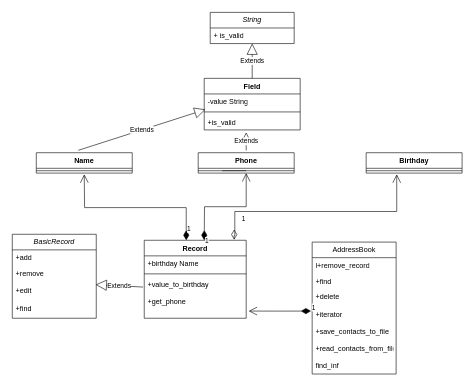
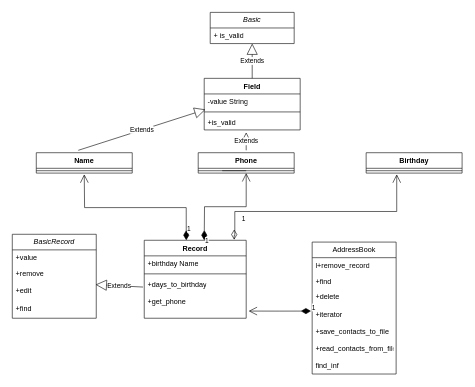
  <mxCell id="0" />
  <mxCell id="1" parent="0" />
  <mxCell id="2" value="Field" style="swimlane;fontStyle=1;align=center;verticalAlign=top;childLayout=stackLayout;horizontal=1;startSize=26;horizontalStack=0;resizeParent=1;resizeParentMax=0;resizeLast=0;collapsible=1;marginBottom=0;whiteSpace=wrap;html=1;" parent="1" vertex="1"><mxGeometry x="340" y="130" width="160" height="86" as="geometry" /></mxCell>
  <mxCell id="3" value="-value String" style="text;strokeColor=none;fillColor=none;align=left;verticalAlign=top;spacingLeft=4;spacingRight=4;overflow=hidden;rotatable=0;points=[[0,0.5],[1,0.5]];portConstraint=eastwest;whiteSpace=wrap;html=1;" parent="2" vertex="1"><mxGeometry y="26" width="160" height="26" as="geometry" /></mxCell>
  <mxCell id="4" value="" style="line;strokeWidth=1;fillColor=none;align=left;verticalAlign=middle;spacingTop=-1;spacingLeft=3;spacingRight=3;rotatable=0;labelPosition=right;points=[];portConstraint=eastwest;strokeColor=inherit;" parent="2" vertex="1"><mxGeometry y="52" width="160" height="8" as="geometry" /></mxCell>
  <mxCell id="5" value="+is_valid" style="text;strokeColor=none;fillColor=none;align=left;verticalAlign=top;spacingLeft=4;spacingRight=4;overflow=hidden;rotatable=0;points=[[0,0.5],[1,0.5]];portConstraint=eastwest;whiteSpace=wrap;html=1;" parent="2" vertex="1"><mxGeometry y="60" width="160" height="26" as="geometry" /></mxCell>
- <mxCell id="6" value="&lt;i&gt;String&lt;/i&gt;" style="swimlane;fontStyle=0;childLayout=stackLayout;horizontal=1;startSize=26;fillColor=none;horizontalStack=0;resizeParent=1;resizeParentMax=0;resizeLast=0;collapsible=1;marginBottom=0;whiteSpace=wrap;html=1;" parent="1" vertex="1"><mxGeometry x="350" y="20" width="140" height="52" as="geometry" /></mxCell>
+ <mxCell id="6" value="&lt;i&gt;Basic&lt;/i&gt;" style="swimlane;fontStyle=0;childLayout=stackLayout;horizontal=1;startSize=26;fillColor=none;horizontalStack=0;resizeParent=1;resizeParentMax=0;resizeLast=0;collapsible=1;marginBottom=0;whiteSpace=wrap;html=1;" parent="1" vertex="1"><mxGeometry x="350" y="20" width="140" height="52" as="geometry" /></mxCell>
  <mxCell id="7" value="+ is_valid" style="text;strokeColor=none;fillColor=none;align=left;verticalAlign=top;spacingLeft=4;spacingRight=4;overflow=hidden;rotatable=0;points=[[0,0.5],[1,0.5]];portConstraint=eastwest;whiteSpace=wrap;html=1;" parent="6" vertex="1"><mxGeometry y="26" width="140" height="26" as="geometry" /></mxCell>
  <mxCell id="8" value="&lt;i&gt;BasicRecord&lt;/i&gt;" style="swimlane;fontStyle=0;childLayout=stackLayout;horizontal=1;startSize=26;fillColor=none;horizontalStack=0;resizeParent=1;resizeParentMax=0;resizeLast=0;collapsible=1;marginBottom=0;whiteSpace=wrap;html=1;" parent="1" vertex="1"><mxGeometry x="20" y="390" width="140" height="140" as="geometry" /></mxCell>
- <mxCell id="9" value="+add" style="text;strokeColor=none;fillColor=none;align=left;verticalAlign=top;spacingLeft=4;spacingRight=4;overflow=hidden;rotatable=0;points=[[0,0.5],[1,0.5]];portConstraint=eastwest;whiteSpace=wrap;html=1;" parent="8" vertex="1"><mxGeometry y="26" width="140" height="26" as="geometry" /></mxCell>
+ <mxCell id="9" value="+value" style="text;strokeColor=none;fillColor=none;align=left;verticalAlign=top;spacingLeft=4;spacingRight=4;overflow=hidden;rotatable=0;points=[[0,0.5],[1,0.5]];portConstraint=eastwest;whiteSpace=wrap;html=1;" parent="8" vertex="1"><mxGeometry y="26" width="140" height="26" as="geometry" /></mxCell>
  <mxCell id="10" value="+remove&lt;br&gt;&lt;br&gt;+edit&lt;br&gt;&lt;br&gt;+find" style="text;strokeColor=none;fillColor=none;align=left;verticalAlign=top;spacingLeft=4;spacingRight=4;overflow=hidden;rotatable=0;points=[[0,0.5],[1,0.5]];portConstraint=eastwest;whiteSpace=wrap;html=1;" parent="8" vertex="1"><mxGeometry y="52" width="140" height="88" as="geometry" /></mxCell>
  <mxCell id="11" value="" style="line;strokeWidth=1;fillColor=none;align=left;verticalAlign=middle;spacingTop=-1;spacingLeft=3;spacingRight=3;rotatable=0;labelPosition=right;points=[];portConstraint=eastwest;strokeColor=inherit;" parent="1" vertex="1"><mxGeometry x="370" y="280" width="40" height="8" as="geometry" /></mxCell>
  <mxCell id="12" value="Name" style="swimlane;fontStyle=1;align=center;verticalAlign=top;childLayout=stackLayout;horizontal=1;startSize=26;horizontalStack=0;resizeParent=1;resizeParentMax=0;resizeLast=0;collapsible=1;marginBottom=0;whiteSpace=wrap;html=1;" parent="1" vertex="1"><mxGeometry x="60" y="254" width="160" height="34" as="geometry" /></mxCell>
  <mxCell id="13" value="" style="line;strokeWidth=1;fillColor=none;align=left;verticalAlign=middle;spacingTop=-1;spacingLeft=3;spacingRight=3;rotatable=0;labelPosition=right;points=[];portConstraint=eastwest;strokeColor=inherit;" parent="12" vertex="1"><mxGeometry y="26" width="160" height="8" as="geometry" /></mxCell>
  <mxCell id="14" value="Phone" style="swimlane;fontStyle=1;align=center;verticalAlign=top;childLayout=stackLayout;horizontal=1;startSize=26;horizontalStack=0;resizeParent=1;resizeParentMax=0;resizeLast=0;collapsible=1;marginBottom=0;whiteSpace=wrap;html=1;" parent="1" vertex="1"><mxGeometry x="330" y="254" width="160" height="34" as="geometry" /></mxCell>
  <mxCell id="15" value="" style="line;strokeWidth=1;fillColor=none;align=left;verticalAlign=middle;spacingTop=-1;spacingLeft=3;spacingRight=3;rotatable=0;labelPosition=right;points=[];portConstraint=eastwest;strokeColor=inherit;" parent="14" vertex="1"><mxGeometry y="26" width="160" height="8" as="geometry" /></mxCell>
  <mxCell id="16" value="Birthday" style="swimlane;fontStyle=1;align=center;verticalAlign=top;childLayout=stackLayout;horizontal=1;startSize=26;horizontalStack=0;resizeParent=1;resizeParentMax=0;resizeLast=0;collapsible=1;marginBottom=0;whiteSpace=wrap;html=1;" parent="1" vertex="1"><mxGeometry x="610" y="254" width="160" height="34" as="geometry" /></mxCell>
  <mxCell id="17" value="" style="line;strokeWidth=1;fillColor=none;align=left;verticalAlign=middle;spacingTop=-1;spacingLeft=3;spacingRight=3;rotatable=0;labelPosition=right;points=[];portConstraint=eastwest;strokeColor=inherit;" parent="16" vertex="1"><mxGeometry y="26" width="160" height="8" as="geometry" /></mxCell>
  <mxCell id="18" value="Record" style="swimlane;fontStyle=1;align=center;verticalAlign=top;childLayout=stackLayout;horizontal=1;startSize=26;horizontalStack=0;resizeParent=1;resizeParentMax=0;resizeLast=0;collapsible=1;marginBottom=0;whiteSpace=wrap;html=1;" parent="1" vertex="1"><mxGeometry x="240" y="400" width="170" height="130" as="geometry" /></mxCell>
  <mxCell id="19" value="+birthday Name" style="text;strokeColor=none;fillColor=none;align=left;verticalAlign=top;spacingLeft=4;spacingRight=4;overflow=hidden;rotatable=0;points=[[0,0.5],[1,0.5]];portConstraint=eastwest;whiteSpace=wrap;html=1;" parent="18" vertex="1"><mxGeometry y="26" width="170" height="26" as="geometry" /></mxCell>
  <mxCell id="20" value="" style="line;strokeWidth=1;fillColor=none;align=left;verticalAlign=middle;spacingTop=-1;spacingLeft=3;spacingRight=3;rotatable=0;labelPosition=right;points=[];portConstraint=eastwest;strokeColor=inherit;" parent="18" vertex="1"><mxGeometry y="52" width="170" height="8" as="geometry" /></mxCell>
- <mxCell id="21" value="+value_to_birthday&lt;br&gt;&lt;br&gt;+get_phone" style="text;strokeColor=none;fillColor=none;align=left;verticalAlign=top;spacingLeft=4;spacingRight=4;overflow=hidden;rotatable=0;points=[[0,0.5],[1,0.5]];portConstraint=eastwest;whiteSpace=wrap;html=1;" parent="18" vertex="1"><mxGeometry y="60" width="170" height="70" as="geometry" /></mxCell>
+ <mxCell id="21" value="+days_to_birthday&lt;br&gt;&lt;br&gt;+get_phone" style="text;strokeColor=none;fillColor=none;align=left;verticalAlign=top;spacingLeft=4;spacingRight=4;overflow=hidden;rotatable=0;points=[[0,0.5],[1,0.5]];portConstraint=eastwest;whiteSpace=wrap;html=1;" parent="18" vertex="1"><mxGeometry y="60" width="170" height="70" as="geometry" /></mxCell>
  <mxCell id="22" value="1" style="endArrow=open;html=1;endSize=12;startArrow=diamondThin;startSize=14;startFill=1;edgeStyle=orthogonalEdgeStyle;align=left;verticalAlign=bottom;rounded=0;exitX=0.412;exitY=0;exitDx=0;exitDy=0;exitPerimeter=0;" parent="1" source="18" edge="1"><mxGeometry x="-0.931" relative="1" as="geometry"><mxPoint x="300" y="370" as="sourcePoint" /><mxPoint x="140" y="290" as="targetPoint" /><mxPoint as="offset" /></mxGeometry></mxCell>
  <mxCell id="23" value="1" style="endArrow=open;html=1;endSize=12;startArrow=diamondThin;startSize=14;startFill=1;edgeStyle=orthogonalEdgeStyle;align=left;verticalAlign=bottom;rounded=0;entryX=0.5;entryY=1;entryDx=0;entryDy=0;" parent="1" target="14" edge="1"><mxGeometry x="-1" y="-10" relative="1" as="geometry"><mxPoint x="340" y="400" as="sourcePoint" /><mxPoint x="500" y="390" as="targetPoint" /><mxPoint x="-10" y="10" as="offset" /></mxGeometry></mxCell>
  <mxCell id="24" value="1" style="endArrow=open;html=1;endSize=12;startArrow=diamondThin;startSize=14;startFill=0;edgeStyle=orthogonalEdgeStyle;align=left;verticalAlign=bottom;rounded=0;" parent="1" edge="1"><mxGeometry x="-0.847" y="-10" relative="1" as="geometry"><mxPoint x="390" y="382" as="sourcePoint" /><mxPoint x="661" y="290" as="targetPoint" /><Array as="points"><mxPoint x="390" y="392" /><mxPoint x="391" y="392" /><mxPoint x="391" y="352" /><mxPoint x="661" y="352" /></Array><mxPoint as="offset" /></mxGeometry></mxCell>
  <mxCell id="25" value="AddressBook" style="swimlane;fontStyle=0;childLayout=stackLayout;horizontal=1;startSize=26;fillColor=none;horizontalStack=0;resizeParent=1;resizeParentMax=0;resizeLast=0;collapsible=1;marginBottom=0;whiteSpace=wrap;html=1;" parent="1" vertex="1"><mxGeometry x="520" y="403" width="140" height="220" as="geometry" /></mxCell>
  <mxCell id="26" value="l+remove_record" style="text;strokeColor=none;fillColor=none;align=left;verticalAlign=top;spacingLeft=4;spacingRight=4;overflow=hidden;rotatable=0;points=[[0,0.5],[1,0.5]];portConstraint=eastwest;whiteSpace=wrap;html=1;" parent="25" vertex="1"><mxGeometry y="26" width="140" height="26" as="geometry" /></mxCell>
  <mxCell id="27" value="+find" style="text;strokeColor=none;fillColor=none;align=left;verticalAlign=top;spacingLeft=4;spacingRight=4;overflow=hidden;rotatable=0;points=[[0,0.5],[1,0.5]];portConstraint=eastwest;whiteSpace=wrap;html=1;" parent="25" vertex="1"><mxGeometry y="52" width="140" height="26" as="geometry" /></mxCell>
  <mxCell id="28" value="+delete&lt;br&gt;&lt;br&gt;+iterator&lt;br&gt;&lt;br&gt;+save_contacts_to_file&lt;br&gt;&lt;br&gt;+read_contacts_from_file&lt;br&gt;&lt;br&gt;find_inf" style="text;strokeColor=none;fillColor=none;align=left;verticalAlign=top;spacingLeft=4;spacingRight=4;overflow=hidden;rotatable=0;points=[[0,0.5],[1,0.5]];portConstraint=eastwest;whiteSpace=wrap;html=1;" parent="25" vertex="1"><mxGeometry y="78" width="140" height="142" as="geometry" /></mxCell>
  <mxCell id="29" value="1" style="endArrow=open;html=1;endSize=12;startArrow=diamondThin;startSize=14;startFill=1;edgeStyle=orthogonalEdgeStyle;align=left;verticalAlign=bottom;rounded=0;exitX=-0.014;exitY=0.261;exitDx=0;exitDy=0;exitPerimeter=0;entryX=1.024;entryY=0.829;entryDx=0;entryDy=0;entryPerimeter=0;" parent="1" source="28" target="21" edge="1"><mxGeometry x="-1" y="3" relative="1" as="geometry"><mxPoint x="310" y="380" as="sourcePoint" /><mxPoint x="420" y="470" as="targetPoint" /></mxGeometry></mxCell>
  <mxCell id="30" value="Extends" style="endArrow=block;endSize=16;endFill=0;html=1;rounded=0;entryX=0.013;entryY=1;entryDx=0;entryDy=0;entryPerimeter=0;" parent="1" target="3" edge="1"><mxGeometry width="160" relative="1" as="geometry"><mxPoint x="130" y="250" as="sourcePoint" /><mxPoint x="400" y="220" as="targetPoint" /></mxGeometry></mxCell>
  <mxCell id="31" value="Extends" style="endArrow=block;endSize=16;endFill=0;html=1;rounded=0;exitX=0.5;exitY=0;exitDx=0;exitDy=0;entryX=0.5;entryY=1;entryDx=0;entryDy=0;entryPerimeter=0;" parent="1" source="2" target="7" edge="1"><mxGeometry width="160" relative="1" as="geometry"><mxPoint x="340" y="280" as="sourcePoint" /><mxPoint x="500" y="280" as="targetPoint" /></mxGeometry></mxCell>
  <mxCell id="32" value="Extends" style="endArrow=block;endSize=16;endFill=0;html=1;rounded=0;exitX=-0.012;exitY=0.257;exitDx=0;exitDy=0;exitPerimeter=0;entryX=0.993;entryY=0.115;entryDx=0;entryDy=0;entryPerimeter=0;" parent="1" source="21" edge="1"><mxGeometry width="160" relative="1" as="geometry"><mxPoint x="160" y="470" as="sourcePoint" /><mxPoint x="159.02" y="473.98" as="targetPoint" /></mxGeometry></mxCell>
  <mxCell id="33" value="Extends" style="endArrow=block;endSize=16;endFill=0;html=1;rounded=0;" parent="1" edge="1"><mxGeometry width="160" relative="1" as="geometry"><mxPoint x="410" y="250" as="sourcePoint" /><mxPoint x="410" y="220" as="targetPoint" /></mxGeometry></mxCell>
